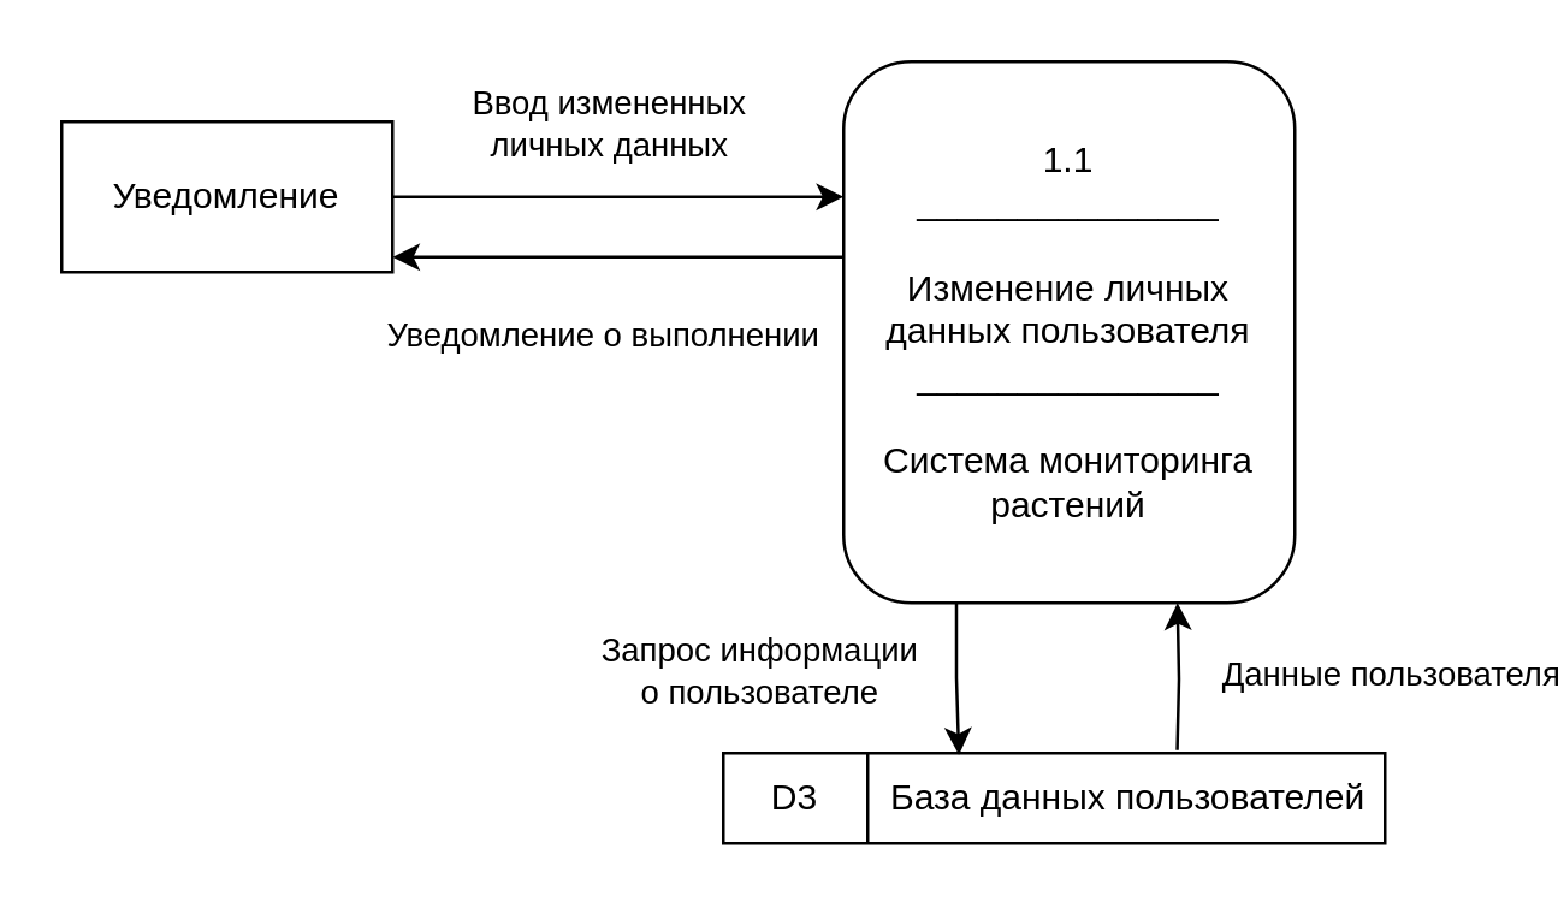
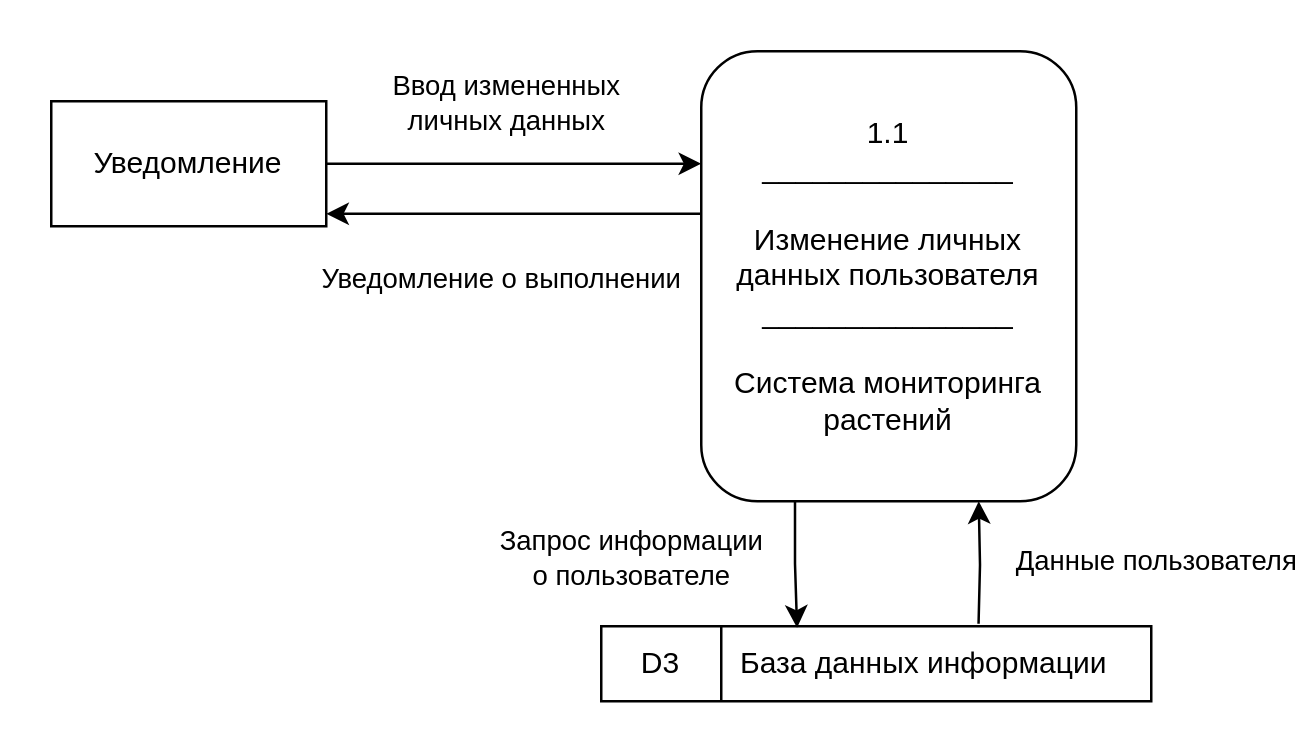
  <mxCell id="0" style=";html=1;" />
  <mxCell id="1" style=";html=1;" parent="0" />
  <mxCell id="2" style="edgeStyle=orthogonalEdgeStyle;rounded=0;orthogonalLoop=1;jettySize=auto;html=1;exitX=0.017;exitY=0.431;exitDx=0;exitDy=0;exitPerimeter=0;" parent="1" source="4" edge="1" target="7"><mxGeometry relative="1" as="geometry"><mxPoint x="270" y="99" as="sourcePoint" /><mxPoint x="140" y="84.5" as="targetPoint" /><Array as="points"><mxPoint x="282" y="85" /></Array></mxGeometry></mxCell>
  <mxCell id="3" value="Уведомление о выполнении" style="edgeLabel;html=1;align=center;verticalAlign=middle;resizable=0;points=[];" parent="2" vertex="1" connectable="0"><mxGeometry x="0.208" y="2" relative="1" as="geometry"><mxPoint x="4" y="23" as="offset" /></mxGeometry></mxCell>
  <mxCell id="4" value="&lt;div&gt;1.1&lt;/div&gt;&lt;div&gt;_______________&lt;/div&gt;&lt;div&gt;&lt;br&gt;&lt;/div&gt;&lt;div&gt;Изменение личных данных пользователя&lt;/div&gt;&lt;div&gt;_______________&lt;/div&gt;&lt;div&gt;&lt;br&gt;&lt;/div&gt;Система мониторинга растений" style="rounded=1;whiteSpace=wrap;html=1;" parent="1" vertex="1"><mxGeometry x="280" y="20" width="150" height="180" as="geometry" /></mxCell>
  <mxCell id="5" style="edgeStyle=orthogonalEdgeStyle;rounded=0;orthogonalLoop=1;jettySize=auto;html=1;entryX=0;entryY=0.25;entryDx=0;entryDy=0;" parent="1" source="7" target="4" edge="1"><mxGeometry relative="1" as="geometry" /></mxCell>
  <mxCell id="6" value="Ввод измененных&lt;div&gt;личных данных&lt;/div&gt;" style="edgeLabel;html=1;align=center;verticalAlign=middle;resizable=0;points=[];" parent="5" vertex="1" connectable="0"><mxGeometry x="-0.18" y="1" relative="1" as="geometry"><mxPoint x="9" y="-24" as="offset" /></mxGeometry></mxCell>
  <mxCell id="7" value="Уведомление" style="html=1;whiteSpace=wrap;" parent="1" vertex="1"><mxGeometry x="20" y="40" width="110" height="50" as="geometry" /></mxCell>
  <mxCell id="8" value="" style="shape=table;startSize=0;container=1;collapsible=0;childLayout=tableLayout;fixedRows=1;rowLines=0;fontStyle=0;strokeColor=default;fontSize=16;" parent="1" vertex="1"><mxGeometry x="240" y="250" width="220" height="30" as="geometry" /></mxCell>
  <mxCell id="9" value="" style="shape=tableRow;horizontal=0;startSize=0;swimlaneHead=0;swimlaneBody=0;top=0;left=0;bottom=0;right=0;collapsible=0;dropTarget=0;fillColor=none;points=[[0,0.5],[1,0.5]];portConstraint=eastwest;strokeColor=inherit;fontSize=10;" parent="8" vertex="1"><mxGeometry width="220" height="30" as="geometry" /></mxCell>
  <mxCell id="10" value="D3" style="shape=partialRectangle;html=1;whiteSpace=wrap;connectable=0;fillColor=none;top=0;left=0;bottom=0;right=0;overflow=hidden;pointerEvents=1;strokeColor=inherit;fontSize=12;" parent="9" vertex="1"><mxGeometry width="48" height="30" as="geometry"><mxRectangle width="48" height="30" as="alternateBounds" /></mxGeometry></mxCell>
- <mxCell id="11" value="База данных пользователей" style="shape=partialRectangle;html=1;whiteSpace=wrap;connectable=0;fillColor=none;top=0;left=0;bottom=0;right=0;align=left;spacingLeft=6;overflow=hidden;strokeColor=inherit;fontSize=12;" parent="9" vertex="1"><mxGeometry x="48" width="172" height="30" as="geometry"><mxRectangle width="172" height="30" as="alternateBounds" /></mxGeometry></mxCell>
+ <mxCell id="11" value="База данных информации" style="shape=partialRectangle;html=1;whiteSpace=wrap;connectable=0;fillColor=none;top=0;left=0;bottom=0;right=0;align=left;spacingLeft=6;overflow=hidden;strokeColor=inherit;fontSize=12;" parent="9" vertex="1"><mxGeometry x="48" width="172" height="30" as="geometry"><mxRectangle width="172" height="30" as="alternateBounds" /></mxGeometry></mxCell>
  <mxCell id="12" style="edgeStyle=orthogonalEdgeStyle;rounded=0;orthogonalLoop=1;jettySize=auto;html=1;exitX=0.25;exitY=1;exitDx=0;exitDy=0;entryX=0.356;entryY=0.021;entryDx=0;entryDy=0;entryPerimeter=0;" parent="1" source="4" target="9" edge="1"><mxGeometry relative="1" as="geometry"><Array as="points"><mxPoint x="318" y="225" /><mxPoint x="318" y="225" /></Array></mxGeometry></mxCell>
  <mxCell id="13" value="Запрос информации&lt;div&gt;о пользователе&lt;/div&gt;" style="edgeLabel;html=1;align=center;verticalAlign=middle;resizable=0;points=[];" parent="12" vertex="1" connectable="0"><mxGeometry x="-0.113" y="-1" relative="1" as="geometry"><mxPoint x="-65" as="offset" /></mxGeometry></mxCell>
  <mxCell id="14" style="edgeStyle=orthogonalEdgeStyle;rounded=0;orthogonalLoop=1;jettySize=auto;html=1;entryX=0.686;entryY=-0.033;entryDx=0;entryDy=0;entryPerimeter=0;startArrow=classic;startFill=1;endArrow=none;" parent="1" target="9" edge="1"><mxGeometry relative="1" as="geometry"><mxPoint x="391" y="200" as="sourcePoint" /></mxGeometry></mxCell>
  <mxCell id="15" value="Данные пользователя" style="edgeLabel;html=1;align=center;verticalAlign=middle;resizable=0;points=[];" parent="14" vertex="1" connectable="0"><mxGeometry x="-0.085" y="-1" relative="1" as="geometry"><mxPoint x="71" as="offset" /></mxGeometry></mxCell>
